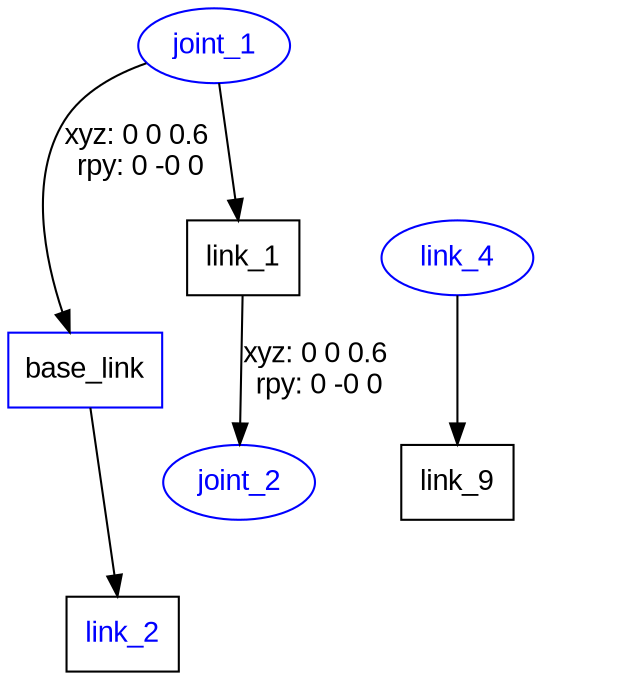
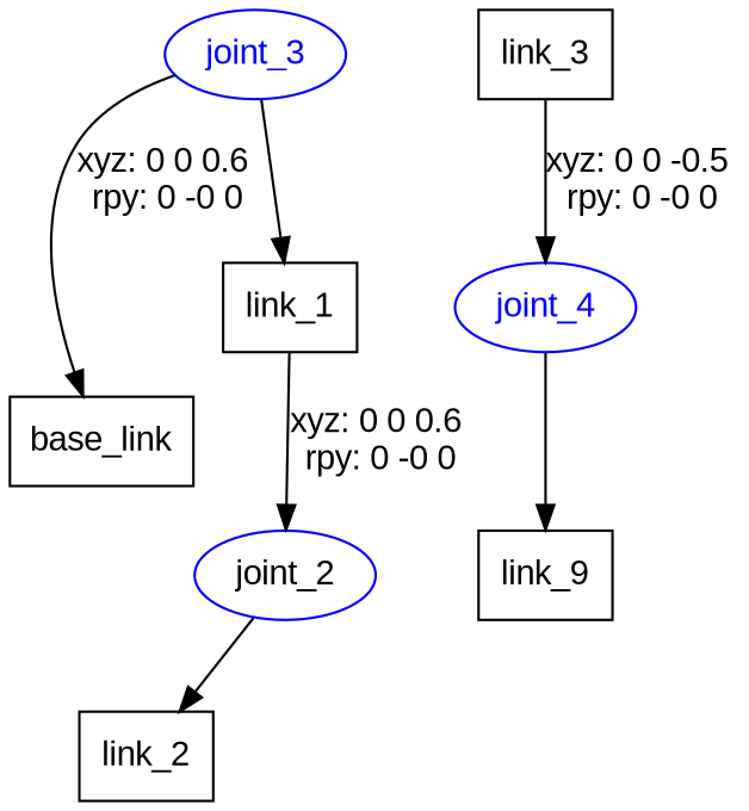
  digraph {
    fontname="Liberation Sans"
    node [fontname="Liberation Sans" shape=box]
    edge [fontname="Liberation Sans"]
-   n1 [label=base_link color=blue]
-   joint_1 [color=blue fontcolor=blue shape=ellipse]
+   n1 [label=base_link]
+   joint_1 [color=blue fontcolor=blue shape=ellipse label=joint_3]
    n3 [label=link_1]
-   joint_2 [color=blue fontcolor=blue shape=ellipse]
-   n5 [label=link_2 fontcolor=blue]
-   joint_4 [color=blue fontcolor=blue shape=ellipse label=link_4]
+   joint_2 [color=blue fontcolor=black shape=ellipse]
+   n5 [label=link_2]
+   n6 [label=link_3]
+   joint_4 [color=blue fontcolor=blue shape=ellipse]
    n8 [label=link_9]
    joint_1 -> n1 [label="xyz: 0 0 0.6 \nrpy: 0 -0 0"]
    joint_1 -> n3
    n3 -> joint_2 [label="xyz: 0 0 0.6 \nrpy: 0 -0 0"]
-   n1 -> n5
+   joint_2 -> n5
+   n6 -> joint_4 [label="xyz: 0 0 -0.5 \nrpy: 0 -0 0"]
    joint_4 -> n8
  }
